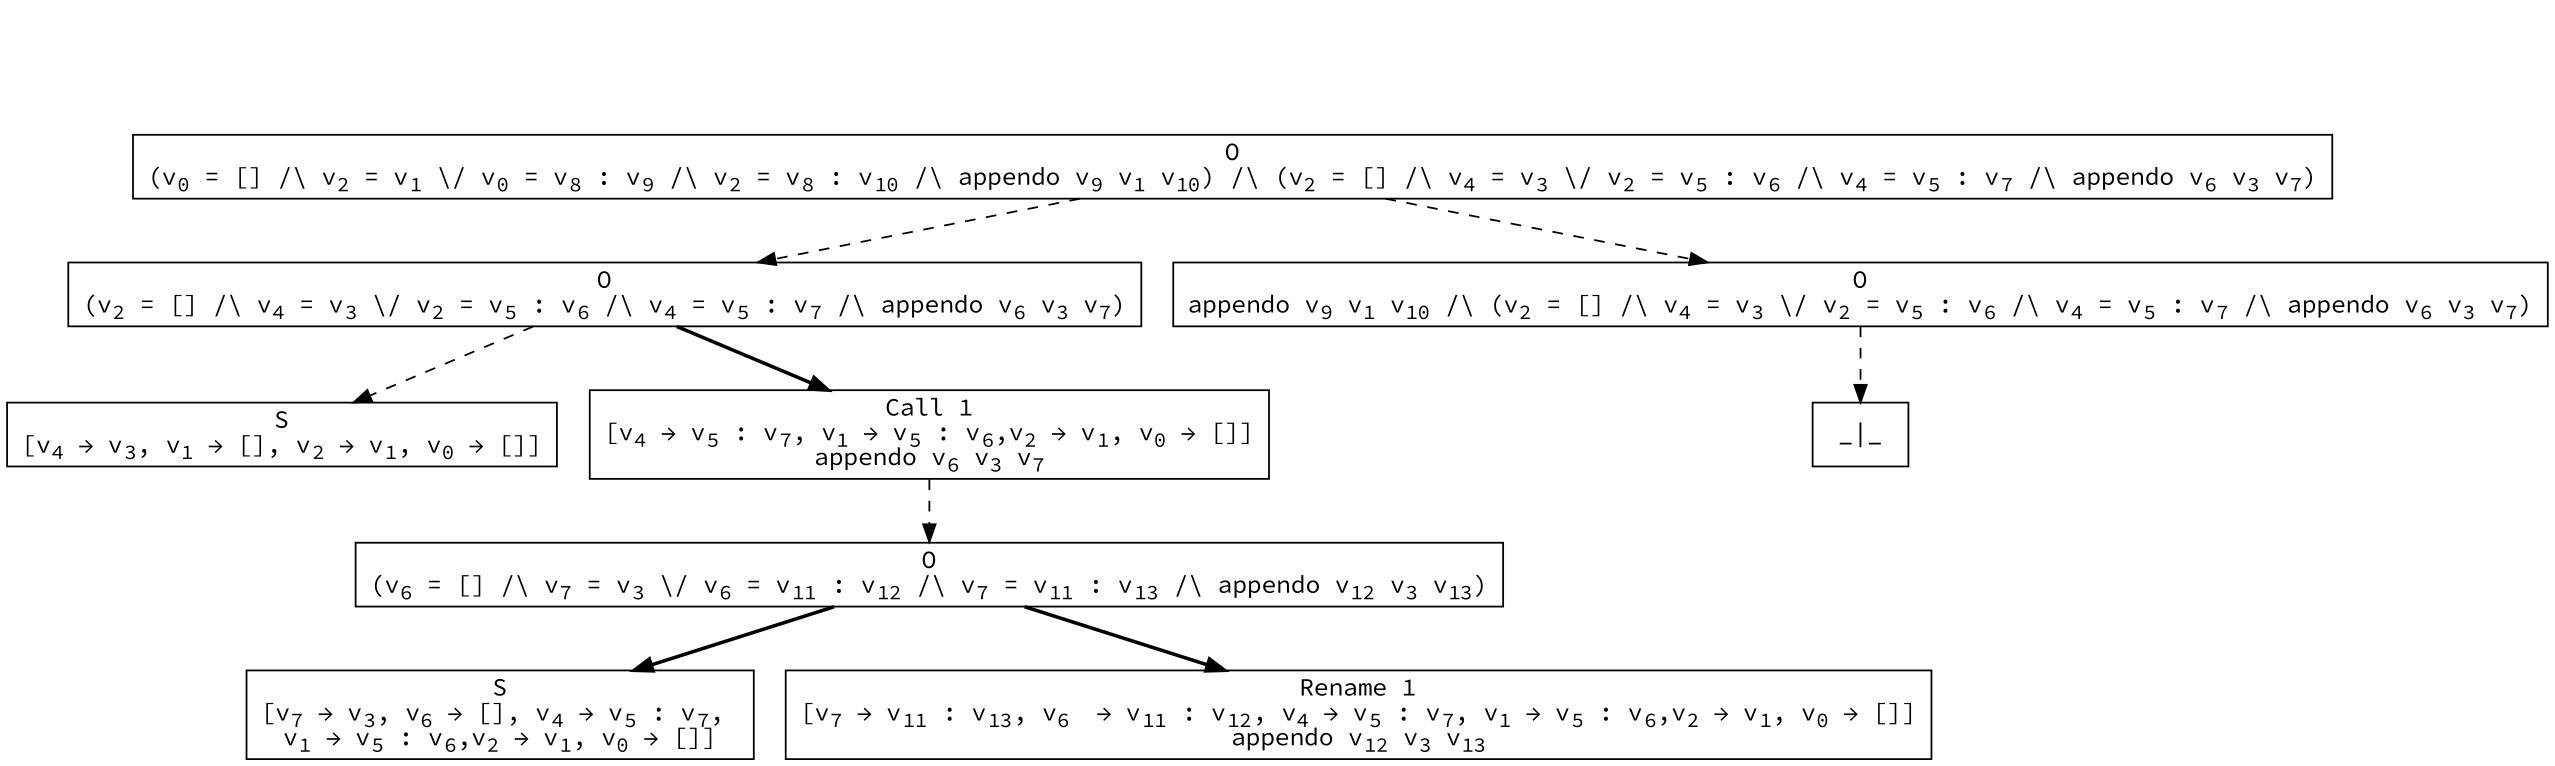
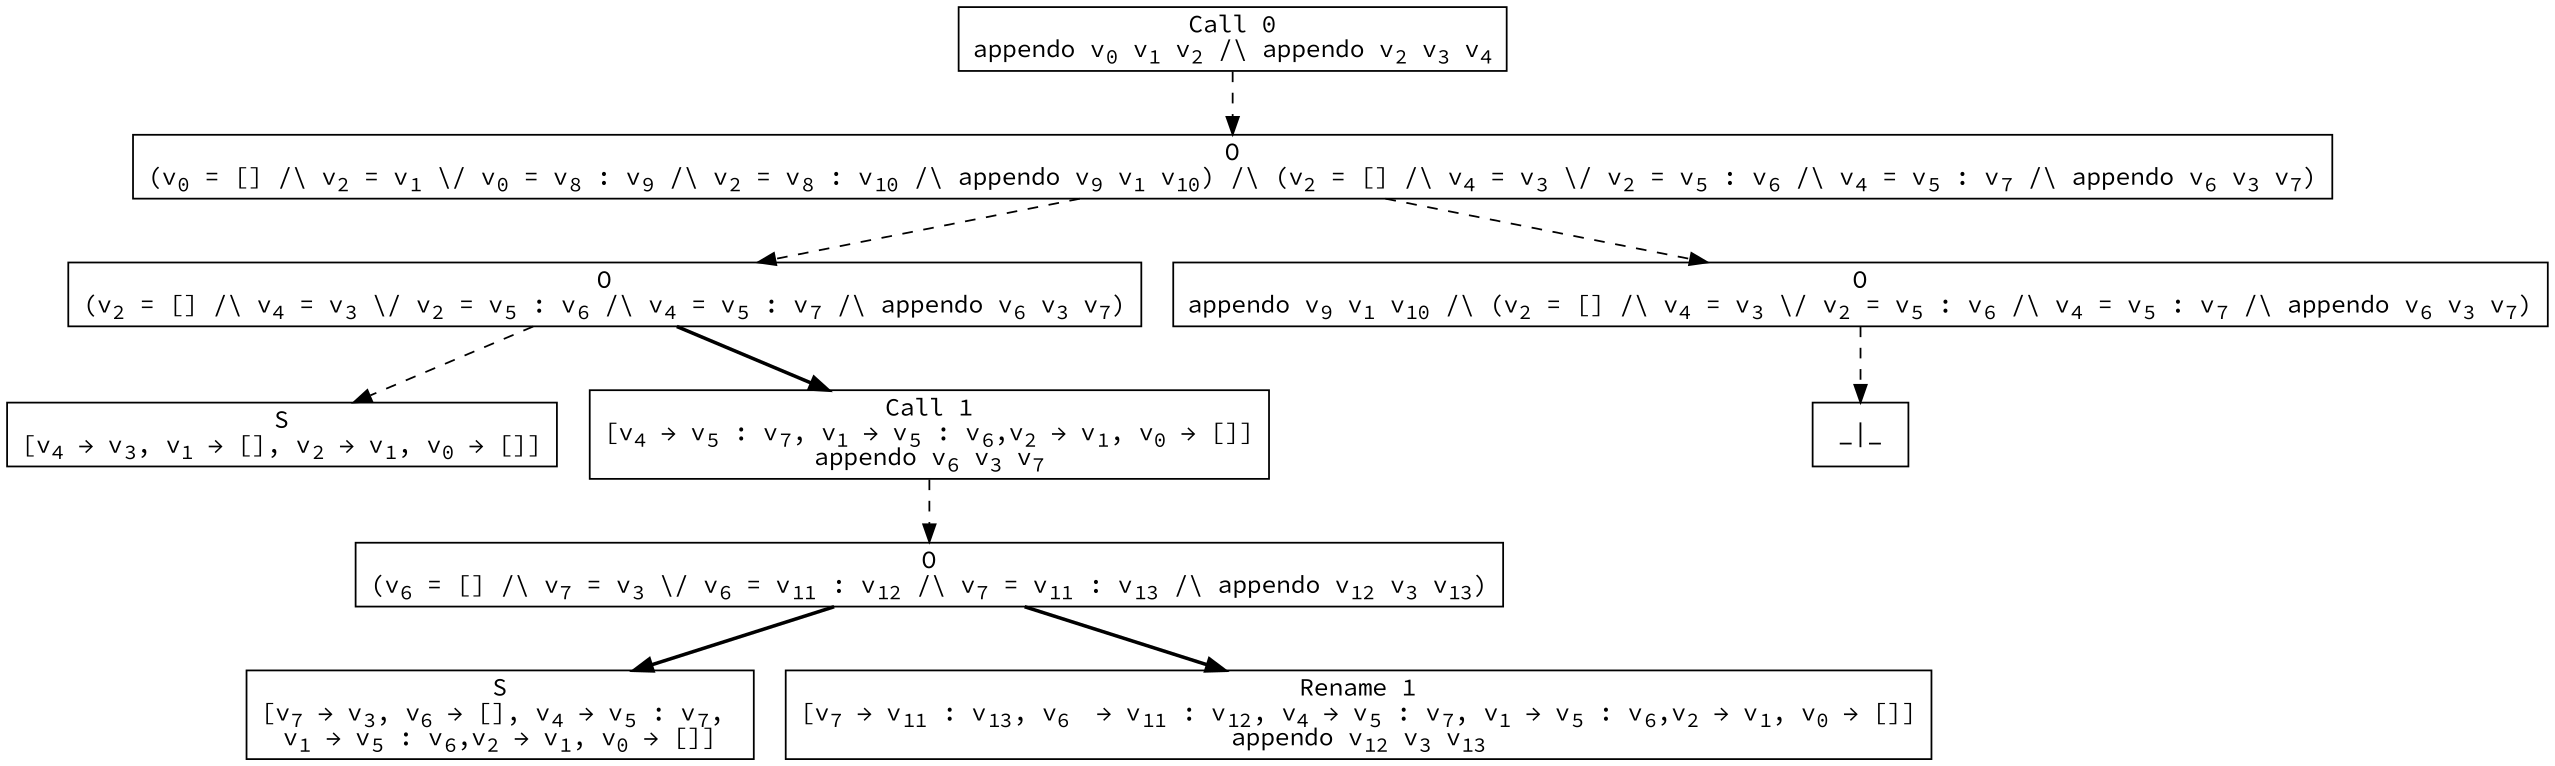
  digraph {
    fontname="Source Code Pro"
    rankdir=TB
    node [fillcolor=white fontname="Source Code Pro" shape=box style=filled]
    edge [fontname="Source Code Pro" style=dashed]
+   n1 [label=<Call 0<BR/>appendo v<SUB>0</SUB> v<SUB>1</SUB> v<SUB>2</SUB> /\\ appendo v<SUB>2</SUB> v<SUB>3</SUB> v<SUB>4</SUB>>]
    n2 [label=<O<BR/>(v<SUB>0</SUB> = [] /\\ v<SUB>2</SUB> = v<SUB>1</SUB> \\/ v<SUB>0</SUB> = v<SUB>8</SUB> : v<SUB>9</SUB> /\\ v<SUB>2</SUB> = v<SUB>8</SUB> : v<SUB>10</SUB> /\\ appendo v<SUB>9</SUB> v<SUB>1</SUB> v<SUB>10</SUB>) /\\ (v<SUB>2</SUB> = [] /\\ v<SUB>4</SUB> = v<SUB>3</SUB> \\/ v<SUB>2</SUB> = v<SUB>5</SUB> : v<SUB>6</SUB> /\\ v<SUB>4</SUB> = v<SUB>5</SUB> : v<SUB>7</SUB> /\\ appendo v<SUB>6</SUB> v<SUB>3</SUB> v<SUB>7</SUB>)>]
    n3 [label=<O<BR/>(v<SUB>2</SUB> = [] /\\ v<SUB>4</SUB> = v<SUB>3</SUB> \\/ v<SUB>2</SUB> = v<SUB>5</SUB> : v<SUB>6</SUB> /\\ v<SUB>4</SUB> = v<SUB>5</SUB> : v<SUB>7</SUB> /\\ appendo v<SUB>6</SUB> v<SUB>3</SUB> v<SUB>7</SUB>)>]
    n4 [label=<O<BR/>appendo v<SUB>9</SUB> v<SUB>1</SUB> v<SUB>10</SUB> /\\ (v<SUB>2</SUB> = [] /\\ v<SUB>4</SUB> = v<SUB>3</SUB> \\/ v<SUB>2</SUB> = v<SUB>5</SUB> : v<SUB>6</SUB> /\\ v<SUB>4</SUB> = v<SUB>5</SUB> : v<SUB>7</SUB> /\\ appendo v<SUB>6</SUB> v<SUB>3</SUB> v<SUB>7</SUB>)>]
    n5 [label=<S<BR/>[v<SUB>4</SUB> &rarr; v<SUB>3</SUB>, v<SUB>1</SUB> &rarr; [], v<SUB>2</SUB> &rarr; v<SUB>1</SUB>, v<SUB>0</SUB> &rarr; []]>]
    n6 [label=<Call 1<BR/>[v<SUB>4</SUB> &rarr; v<SUB>5</SUB> : v<SUB>7</SUB>, v<SUB>1</SUB> &rarr; v<SUB>5</SUB> : v<SUB>6</SUB>,v<SUB>2</SUB> &rarr; v<SUB>1</SUB>, v<SUB>0</SUB> &rarr; []]<BR/>appendo v<SUB>6</SUB> v<SUB>3</SUB> v<SUB>7</SUB>>]
    n7 [label=<_|_>]
    n8 [label=<O<BR/>(v<SUB>6</SUB> = [] /\\ v<SUB>7</SUB> = v<SUB>3</SUB> \\/ v<SUB>6</SUB> = v<SUB>11</SUB> : v<SUB>12</SUB> /\\ v<SUB>7</SUB> = v<SUB>11</SUB> : v<SUB>13</SUB> /\\ appendo v<SUB>12</SUB> v<SUB>3</SUB> v<SUB>13</SUB>)>]
    n9 [label=<S<BR/>[v<SUB>7</SUB> &rarr; v<SUB>3</SUB>, v<SUB>6</SUB> &rarr; [], v<SUB>4</SUB> &rarr; v<SUB>5</SUB> : v<SUB>7</SUB>, <BR/>v<SUB>1</SUB> &rarr; v<SUB>5</SUB> : v<SUB>6</SUB>,v<SUB>2</SUB> &rarr; v<SUB>1</SUB>, v<SUB>0</SUB> &rarr; []]>]
    n10 [label=<Rename 1<BR/>[v<SUB>7</SUB> &rarr; v<SUB>11</SUB> : v<SUB>13</SUB>, v<SUB>6 </SUB> &rarr; v<SUB>11</SUB> : v<SUB>12</SUB>, v<SUB>4</SUB> &rarr; v<SUB>5</SUB> : v<SUB>7</SUB>, v<SUB>1</SUB> &rarr; v<SUB>5</SUB> : v<SUB>6</SUB>,v<SUB>2</SUB> &rarr; v<SUB>1</SUB>, v<SUB>0</SUB> &rarr; []]<BR/>appendo v<SUB>12</SUB> v<SUB>3</SUB> v<SUB>13</SUB>>]
+   n1 -> n2
    n2 -> n3
    n2 -> n4
    n3 -> n5
    n3 -> n6 [style=bold]
    n4 -> n7
    n6 -> n8
    n8 -> n9 [style=bold]
    n8 -> n10 [style=bold]
  }
